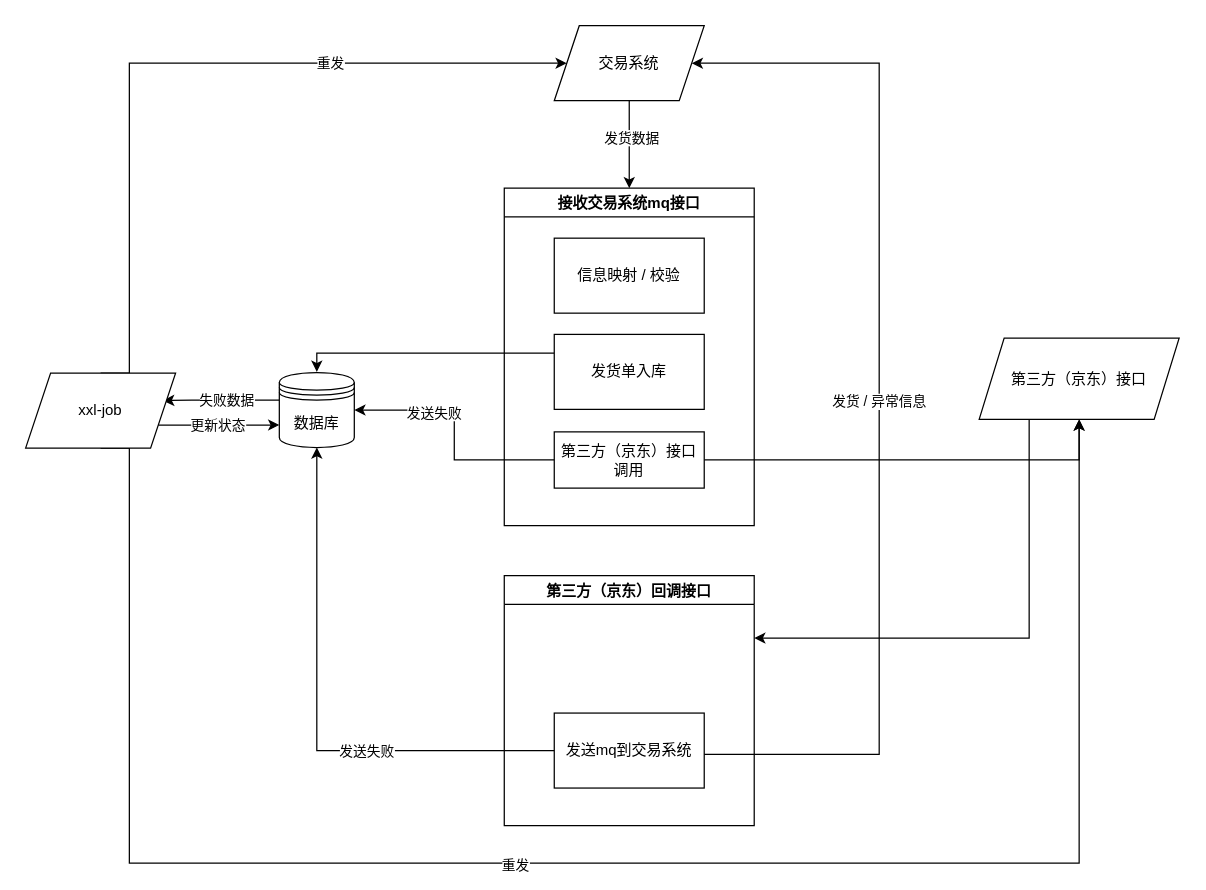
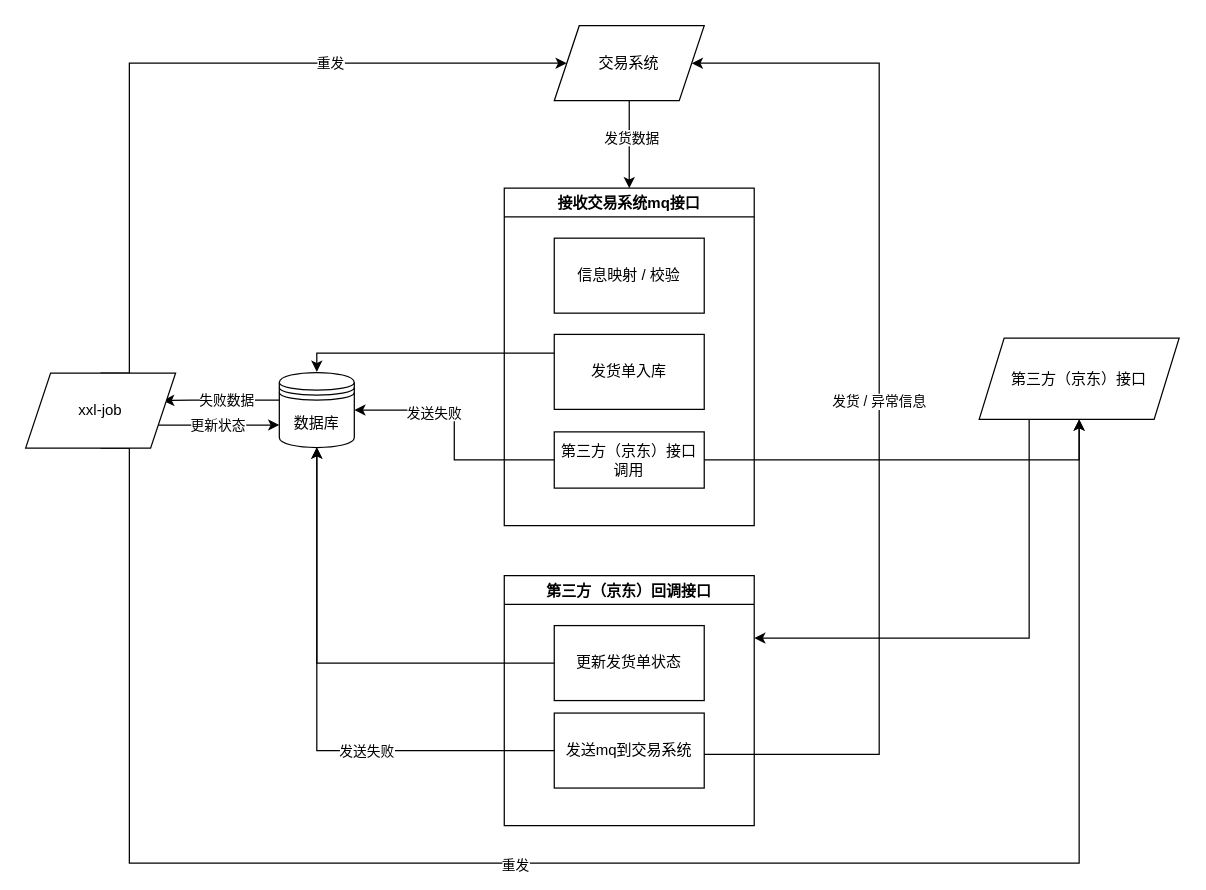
  <mxCell id="0" />
  <mxCell id="1" parent="0" />
  <mxCell id="2" style="edgeStyle=orthogonalEdgeStyle;rounded=0;orthogonalLoop=1;jettySize=auto;html=1;exitX=0;exitY=0.25;exitDx=0;exitDy=0;" parent="1" source="18" edge="1"><mxGeometry relative="1" as="geometry"><mxPoint x="253" y="297" as="targetPoint" /><Array as="points"><mxPoint x="253" y="282" /></Array></mxGeometry></mxCell>
  <mxCell id="3" style="edgeStyle=orthogonalEdgeStyle;rounded=0;orthogonalLoop=1;jettySize=auto;html=1;exitX=0;exitY=0.5;exitDx=0;exitDy=0;entryX=1;entryY=0.5;entryDx=0;entryDy=0;" parent="1" edge="1"><mxGeometry relative="1" as="geometry"><mxPoint x="223" y="319.5" as="sourcePoint" /><mxPoint x="130" y="320" as="targetPoint" /><Array as="points"><mxPoint x="153" y="320" /><mxPoint x="153" y="320" /></Array></mxGeometry></mxCell>
  <mxCell id="4" value="失败数据" style="edgeLabel;html=1;align=center;verticalAlign=middle;resizable=0;points=[];" parent="3" vertex="1" connectable="0"><mxGeometry x="-0.14" y="3" relative="1" as="geometry"><mxPoint x="-3" y="-3" as="offset" /></mxGeometry></mxCell>
  <mxCell id="5" value="数据库" style="shape=datastore;whiteSpace=wrap;html=1;" parent="1" vertex="1"><mxGeometry x="223" y="297.5" width="60" height="60" as="geometry" /></mxCell>
  <mxCell id="6" style="edgeStyle=orthogonalEdgeStyle;rounded=0;orthogonalLoop=1;jettySize=auto;html=1;exitX=0.25;exitY=1;exitDx=0;exitDy=0;entryX=1;entryY=0.25;entryDx=0;entryDy=0;" parent="1" source="7" target="21" edge="1"><mxGeometry relative="1" as="geometry" /></mxCell>
  <mxCell id="7" value="第三方（京东）接口" style="shape=parallelogram;perimeter=parallelogramPerimeter;whiteSpace=wrap;html=1;fixedSize=1;" parent="1" vertex="1"><mxGeometry x="783" y="270" width="160" height="65" as="geometry" /></mxCell>
  <mxCell id="8" style="edgeStyle=orthogonalEdgeStyle;rounded=0;orthogonalLoop=1;jettySize=auto;html=1;exitX=0.5;exitY=0;exitDx=0;exitDy=0;entryX=0;entryY=0.5;entryDx=0;entryDy=0;" parent="1" source="13" target="16" edge="1"><mxGeometry relative="1" as="geometry"><Array as="points"><mxPoint x="103" y="50" /></Array></mxGeometry></mxCell>
  <mxCell id="9" value="重发" style="edgeLabel;html=1;align=center;verticalAlign=middle;resizable=0;points=[];" parent="8" vertex="1" connectable="0"><mxGeometry x="0.388" y="1" relative="1" as="geometry"><mxPoint as="offset" /></mxGeometry></mxCell>
  <mxCell id="10" style="edgeStyle=orthogonalEdgeStyle;rounded=0;orthogonalLoop=1;jettySize=auto;html=1;exitX=0.5;exitY=1;exitDx=0;exitDy=0;entryX=0.5;entryY=1;entryDx=0;entryDy=0;" parent="1" source="13" target="7" edge="1"><mxGeometry relative="1" as="geometry"><Array as="points"><mxPoint x="103" y="690" /><mxPoint x="863" y="690" /></Array></mxGeometry></mxCell>
  <mxCell id="11" value="重发" style="edgeLabel;html=1;align=center;verticalAlign=middle;resizable=0;points=[];" parent="10" vertex="1" connectable="0"><mxGeometry x="-0.098" y="-1" relative="1" as="geometry"><mxPoint as="offset" /></mxGeometry></mxCell>
  <mxCell id="12" value="更新状态" style="edgeStyle=orthogonalEdgeStyle;rounded=0;orthogonalLoop=1;jettySize=auto;html=1;exitX=1;exitY=0.75;exitDx=0;exitDy=0;entryX=0;entryY=0.7;entryDx=0;entryDy=0;" parent="1" source="13" target="5" edge="1"><mxGeometry relative="1" as="geometry" /></mxCell>
  <mxCell id="13" value="xxl-job" style="shape=parallelogram;perimeter=parallelogramPerimeter;whiteSpace=wrap;html=1;fixedSize=1;" parent="1" vertex="1"><mxGeometry x="20" y="298" width="120" height="60" as="geometry" /></mxCell>
  <mxCell id="14" style="edgeStyle=orthogonalEdgeStyle;rounded=0;orthogonalLoop=1;jettySize=auto;html=1;exitX=0.5;exitY=1;exitDx=0;exitDy=0;entryX=0.5;entryY=0;entryDx=0;entryDy=0;" parent="1" source="16" target="17" edge="1"><mxGeometry relative="1" as="geometry" /></mxCell>
  <mxCell id="15" value="发货数据" style="edgeLabel;html=1;align=center;verticalAlign=middle;resizable=0;points=[];" parent="14" vertex="1" connectable="0"><mxGeometry x="-0.185" y="1" relative="1" as="geometry"><mxPoint as="offset" /></mxGeometry></mxCell>
  <mxCell id="16" value="交易系统" style="shape=parallelogram;perimeter=parallelogramPerimeter;whiteSpace=wrap;html=1;fixedSize=1;" parent="1" vertex="1"><mxGeometry x="443" y="20" width="120" height="60" as="geometry" /></mxCell>
  <mxCell id="17" value="接收交易系统mq接口" style="swimlane;" parent="1" vertex="1"><mxGeometry x="403" y="150" width="200" height="270" as="geometry" /></mxCell>
  <mxCell id="18" value="发货单入库" style="rounded=0;whiteSpace=wrap;html=1;" parent="17" vertex="1"><mxGeometry x="40" y="117" width="120" height="60" as="geometry" /></mxCell>
  <mxCell id="19" value="第三方（京东）接口调用" style="rounded=0;whiteSpace=wrap;html=1;" parent="17" vertex="1"><mxGeometry x="40" y="195" width="120" height="45" as="geometry" /></mxCell>
  <mxCell id="20" value="信息映射 / 校验" style="rounded=0;whiteSpace=wrap;html=1;" parent="17" vertex="1"><mxGeometry x="40" y="40" width="120" height="60" as="geometry" /></mxCell>
  <mxCell id="21" value="第三方（京东）回调接口" style="swimlane;" parent="1" vertex="1"><mxGeometry x="403" y="460" width="200" height="200" as="geometry" /></mxCell>
+ <mxCell id="22" value="更新发货单状态" style="rounded=0;whiteSpace=wrap;html=1;" parent="21" vertex="1"><mxGeometry x="40" y="40" width="120" height="60" as="geometry" /></mxCell>
  <mxCell id="23" value="发送mq到交易系统" style="rounded=0;whiteSpace=wrap;html=1;" parent="21" vertex="1"><mxGeometry x="40" y="110" width="120" height="60" as="geometry" /></mxCell>
+ <mxCell id="24" style="edgeStyle=orthogonalEdgeStyle;rounded=0;orthogonalLoop=1;jettySize=auto;html=1;exitX=0;exitY=0.5;exitDx=0;exitDy=0;" parent="1" source="22" target="5" edge="1"><mxGeometry relative="1" as="geometry" /></mxCell>
  <mxCell id="25" style="edgeStyle=orthogonalEdgeStyle;rounded=0;orthogonalLoop=1;jettySize=auto;html=1;exitX=1;exitY=0.5;exitDx=0;exitDy=0;" parent="1" source="19" target="7" edge="1"><mxGeometry relative="1" as="geometry" /></mxCell>
  <mxCell id="26" value="发货 / 异常信息" style="edgeStyle=orthogonalEdgeStyle;rounded=0;orthogonalLoop=1;jettySize=auto;html=1;exitX=1;exitY=0.5;exitDx=0;exitDy=0;entryX=1;entryY=0.5;entryDx=0;entryDy=0;" parent="1" target="16" edge="1"><mxGeometry relative="1" as="geometry"><mxPoint x="553" y="53" as="targetPoint" /><Array as="points"><mxPoint x="703" y="603" /><mxPoint x="703" y="50" /></Array><mxPoint x="563" y="603" as="sourcePoint" /></mxGeometry></mxCell>
  <mxCell id="27" style="edgeStyle=orthogonalEdgeStyle;rounded=0;orthogonalLoop=1;jettySize=auto;html=1;exitX=0;exitY=0.5;exitDx=0;exitDy=0;entryX=0.5;entryY=1;entryDx=0;entryDy=0;" parent="1" source="23" target="5" edge="1"><mxGeometry relative="1" as="geometry" /></mxCell>
  <mxCell id="28" value="发送失败" style="edgeLabel;html=1;align=center;verticalAlign=middle;resizable=0;points=[];" parent="27" vertex="1" connectable="0"><mxGeometry x="-0.302" relative="1" as="geometry"><mxPoint as="offset" /></mxGeometry></mxCell>
  <mxCell id="29" style="edgeStyle=orthogonalEdgeStyle;rounded=0;orthogonalLoop=1;jettySize=auto;html=1;exitX=0;exitY=0.5;exitDx=0;exitDy=0;entryX=1;entryY=0.5;entryDx=0;entryDy=0;" parent="1" source="19" target="5" edge="1"><mxGeometry relative="1" as="geometry" /></mxCell>
  <mxCell id="30" value="发送失败" style="edgeLabel;html=1;align=center;verticalAlign=middle;resizable=0;points=[];" parent="29" vertex="1" connectable="0"><mxGeometry x="0.369" y="2" relative="1" as="geometry"><mxPoint as="offset" /></mxGeometry></mxCell>
